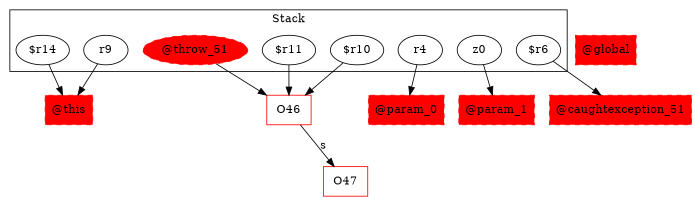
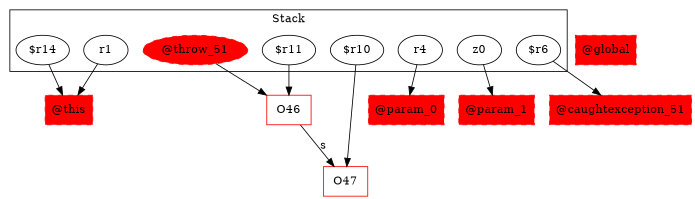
  digraph {
    rankDir=LR
    node [color=red]
-   r1 [label=r9 color=""]
+   r1 [color=""]
    "$r11" [color=""]
    "$r10" [color=""]
    n4 [label=r4 color=""]
    z0 [color=""]
    "$r14" [color=""]
    "$r6" [color=""]
    "@throw_51" [style="filled,dashed"]
    "@this" [shape=box style="filled,dashed"]
    O46 [shape=box]
    "@param_0" [shape=box style="filled,dashed"]
    "@param_1" [shape=box style="filled,dashed"]
    "@caughtexception_51" [shape=box style="filled,dashed"]
    O47 [shape=box]
    "@global" [shape=box style="filled,dashed"]
    subgraph cluster_1 {
      label=Stack
      r1
      "$r11"
      "$r10"
      n4
      z0
      "$r14"
      "$r6"
      "@throw_51"
    }
    r1 -> "@this"
    "$r11" -> O46
-   "$r10" -> O46
+   "$r10" -> O47
    n4 -> "@param_0"
    z0 -> "@param_1"
    "$r14" -> "@this"
    "$r6" -> "@caughtexception_51"
    "@throw_51" -> O46
    O46 -> O47 [label=s weight=0.2]
  }
